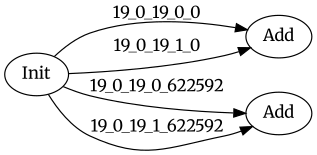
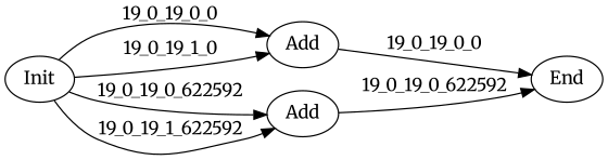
  digraph {
    rankdir=LR
    fontname=Merriweather
    node [fontname=Merriweather]
    edge [fontname=Merriweather]
    n1 [label=Init]
    n2 [label=Add]
    n3 [label=Add]
+   n4 [label=End]
    n1 -> n2 [label="19_0_19_0_0"]
    n1 -> n2 [label="19_0_19_1_0"]
    n1 -> n3 [label="19_0_19_0_622592"]
    n1 -> n3 [label="19_0_19_1_622592"]
+   n2 -> n4 [label="19_0_19_0_0"]
+   n3 -> n4 [label="19_0_19_0_622592"]
  }
